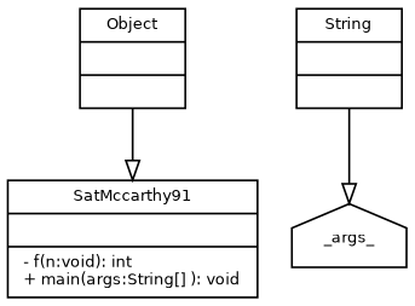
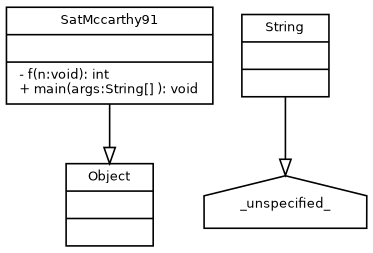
  digraph {
    fontname="Bitstream Vera Sans"
    fontsize=8
    node [fontname="Bitstream Vera Sans" fontsize=8 shape=record]
    edge [arrowhead=empty arrowtail=none fontname="Bitstream Vera Sans" fontsize=8 style=solid]
    n1 [label="{SatMccarthy91||- f(n:void): int\l+ main(args:String[] ): void\l}"]
    n2 [label="{Object||}"]
    n3 [label="{String||}"]
-   _unspecified_ [shape=house label=_args_]
-   n2 -> n1
+   _unspecified_ [shape=house]
+   n1 -> n2
    n3 -> _unspecified_
  }
